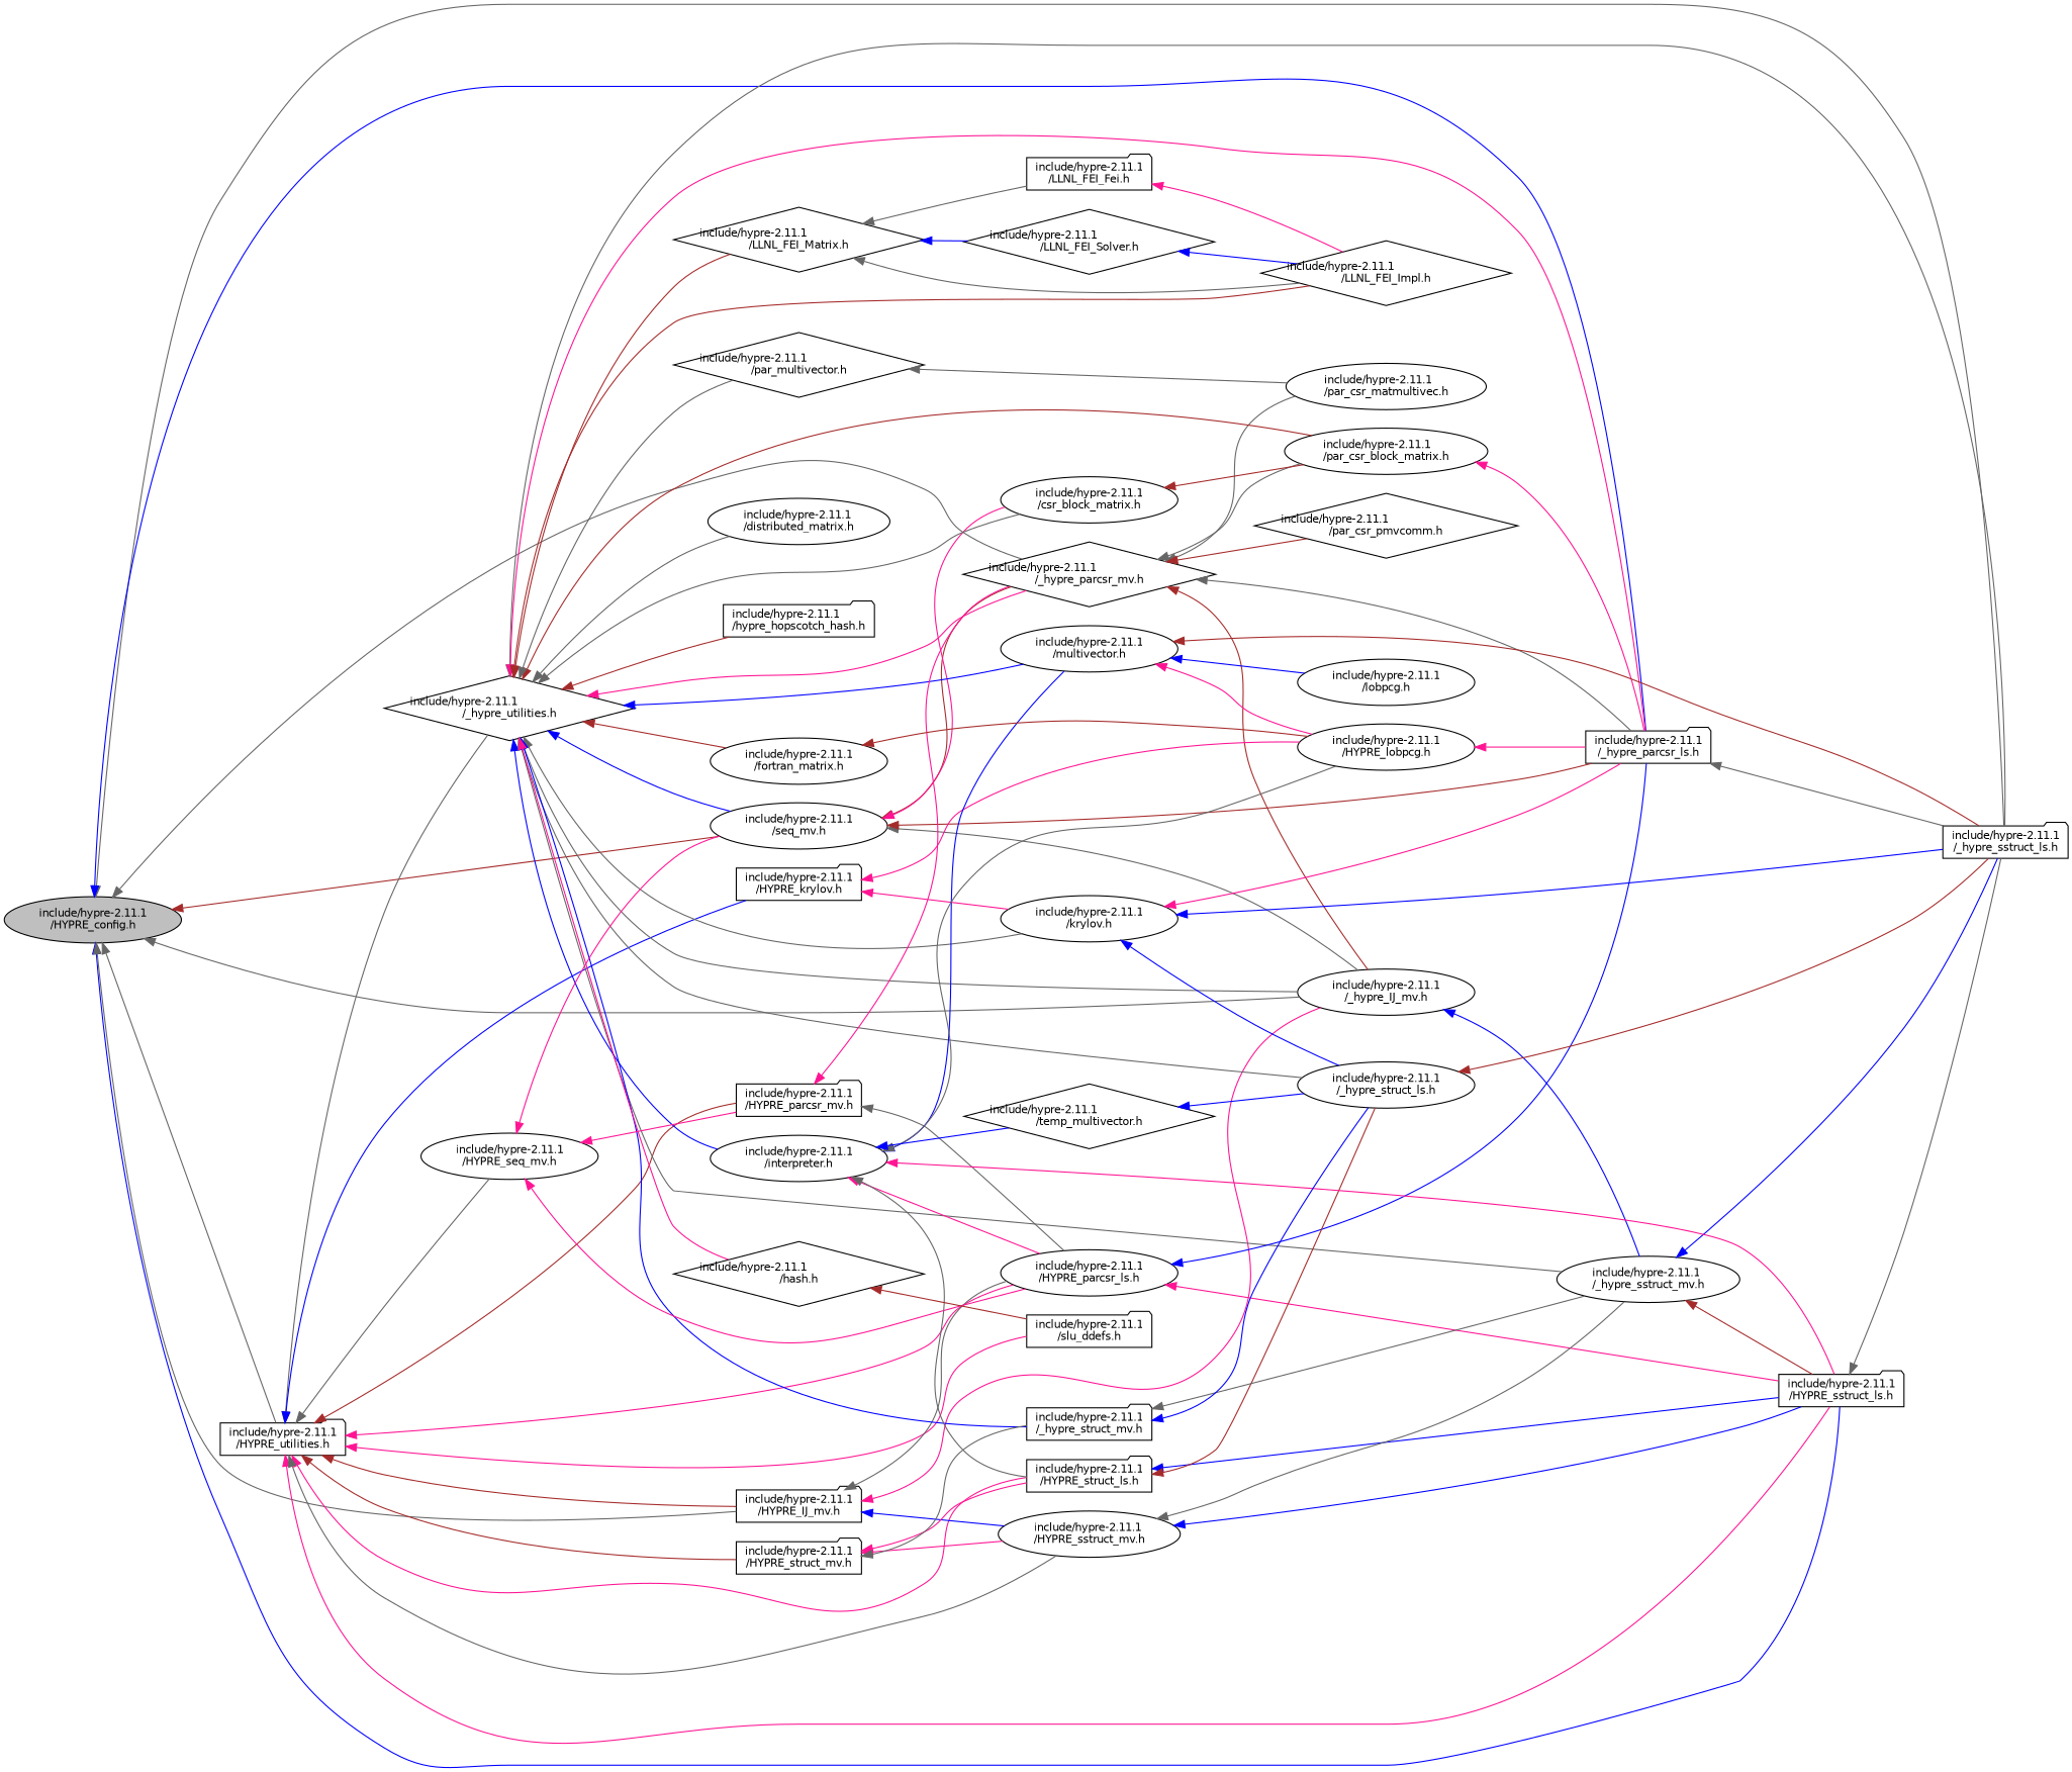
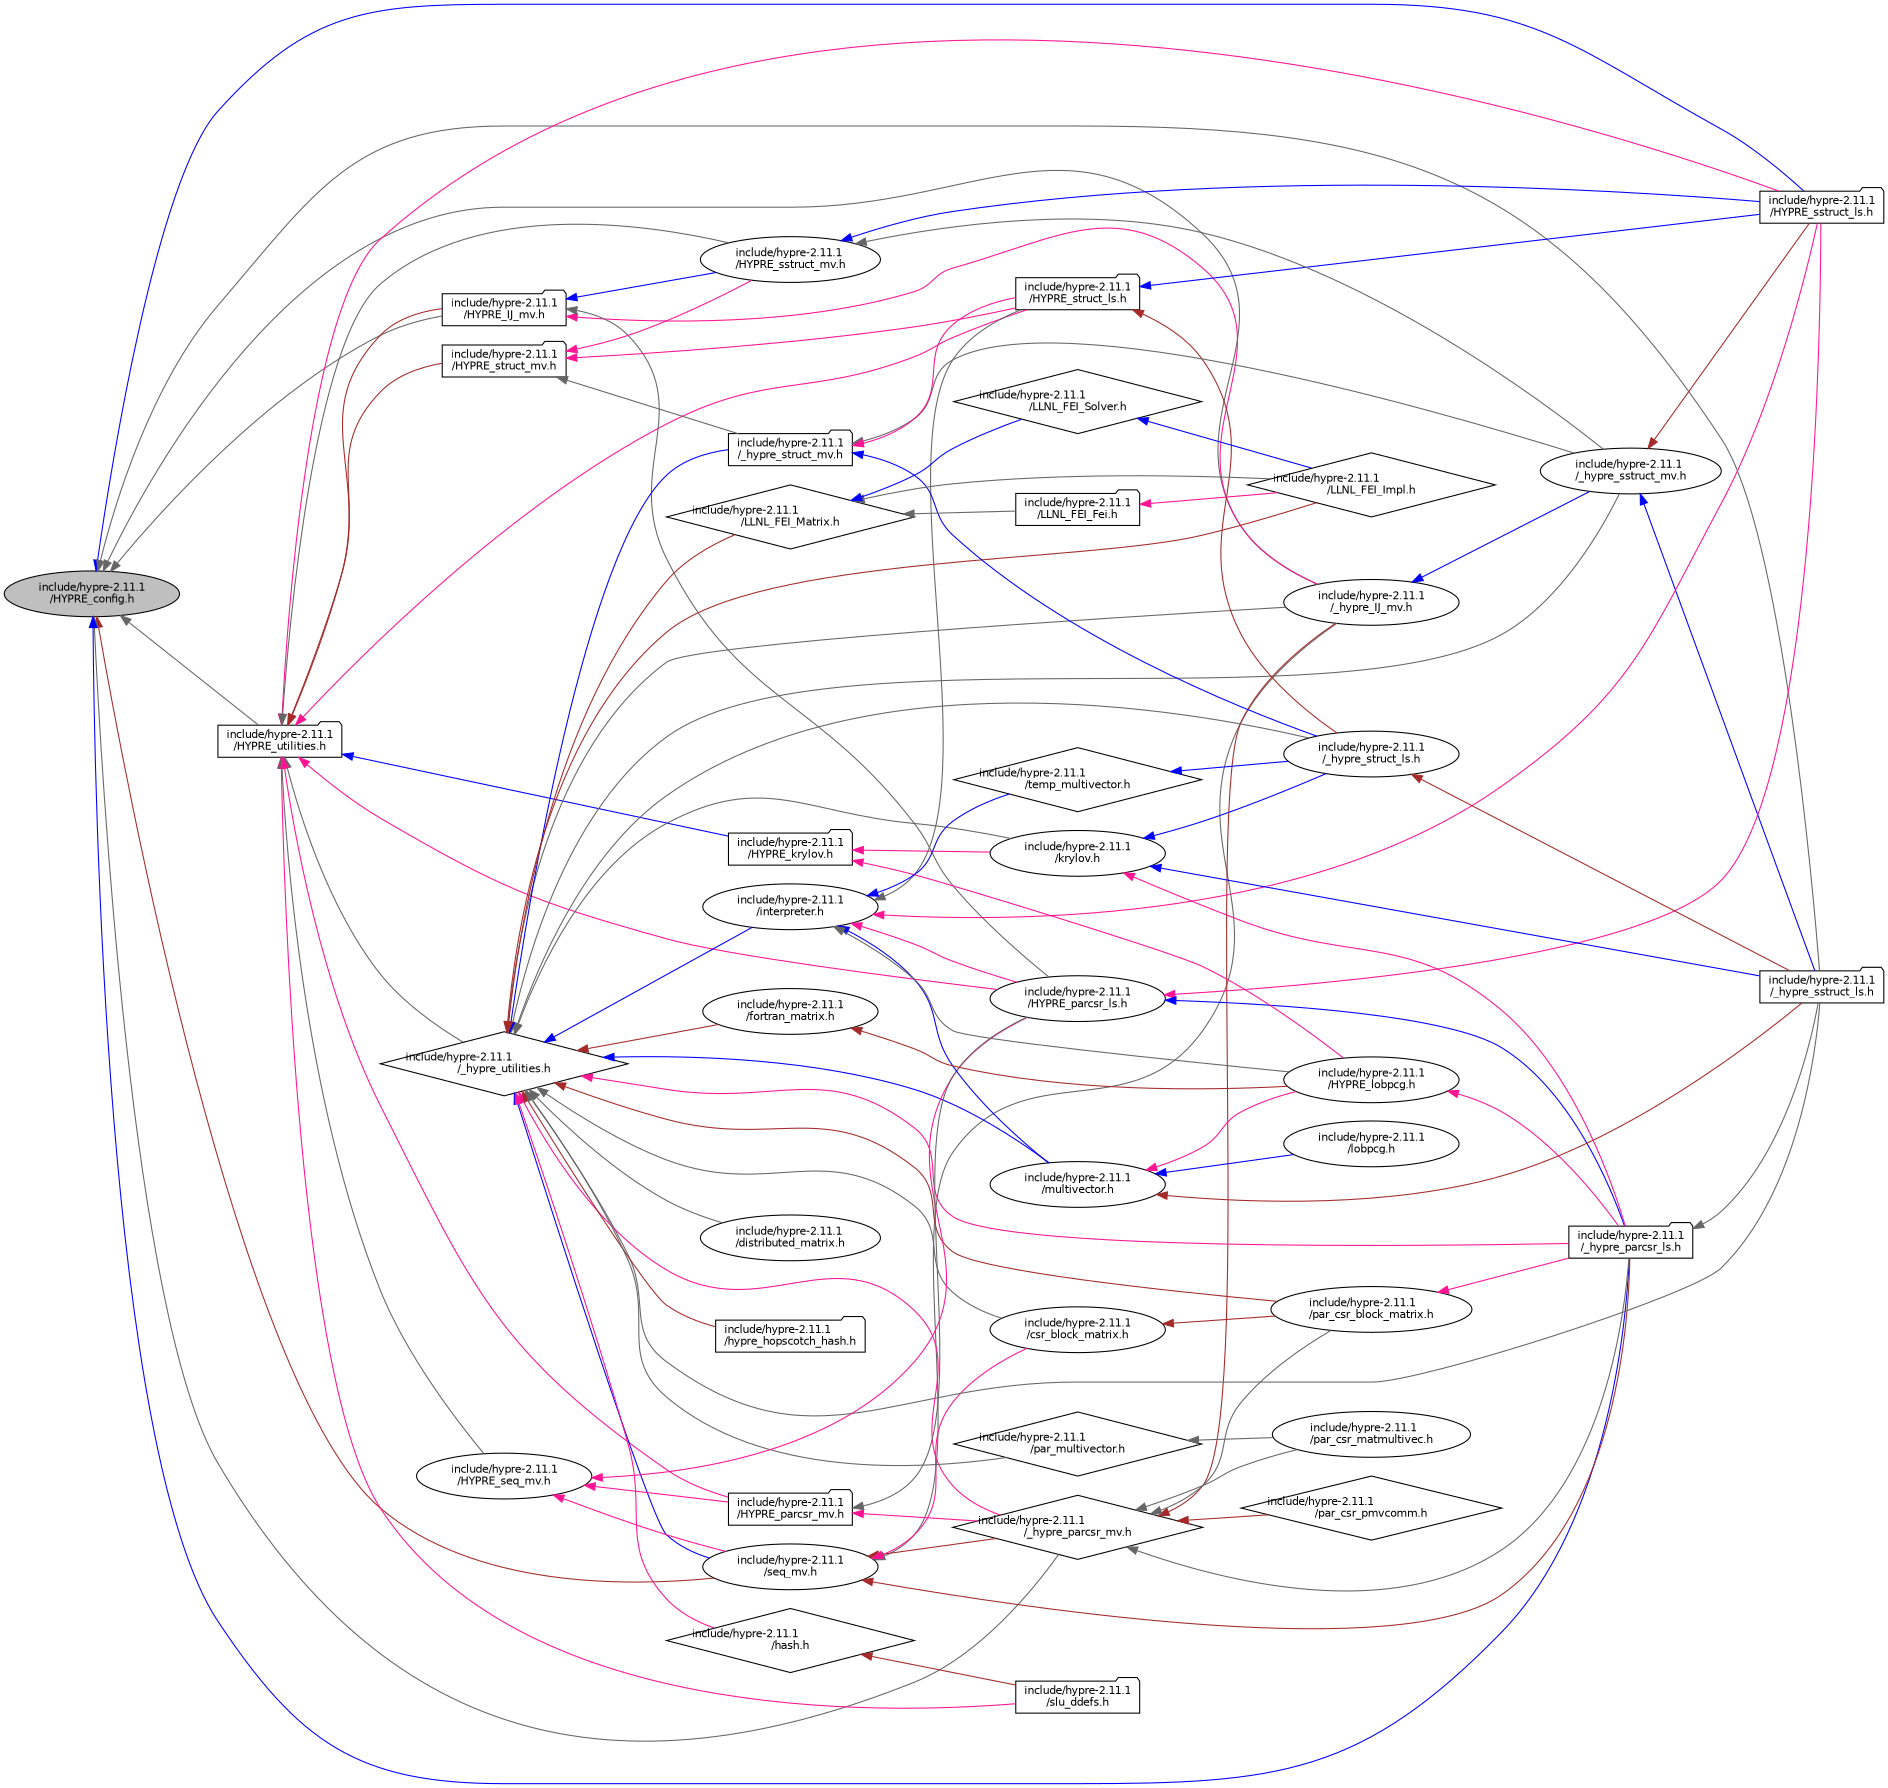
  digraph {
    rankdir=LR
    node [color=black fillcolor=white fontname=Helvetica fontsize=10 shape=ellipse style=filled]
    edge [color=gray40 dir=back fontname=Helvetica fontsize=10 labelfontname=Helvetica labelfontsize=10 style=solid]
    n1 [fillcolor=grey75 fontcolor=black height=0.2 label="include/hypre-2.11.1\l/HYPRE_config.h" width=0.4]
    n2 [height=0.2 label="include/hypre-2.11.1\l/_hypre_IJ_mv.h" width=0.4]
    n3 [height=0.2 label="include/hypre-2.11.1\l/HYPRE_sstruct_ls.h" shape=folder width=0.4]
    n4 [height=0.2 label="include/hypre-2.11.1\l/_hypre_sstruct_ls.h" shape=folder width=0.4]
    n5 [height=0.2 label="include/hypre-2.11.1\l/HYPRE_utilities.h" shape=folder width=0.4]
    n6 [height=0.2 label="include/hypre-2.11.1\l/seq_mv.h" width=0.4]
    n7 [height=0.2 label="include/hypre-2.11.1\l/_hypre_parcsr_mv.h" shape=diamond width=0.4]
    n8 [height=0.2 label="include/hypre-2.11.1\l/_hypre_parcsr_ls.h" shape=folder width=0.4]
    n9 [height=0.2 label="include/hypre-2.11.1\l/HYPRE_IJ_mv.h" shape=folder width=0.4]
    n10 [height=0.2 label="include/hypre-2.11.1\l/_hypre_sstruct_mv.h" width=0.4]
    n11 [height=0.2 label="include/hypre-2.11.1\l/_hypre_utilities.h" shape=diamond width=0.4]
    n12 [height=0.2 label="include/hypre-2.11.1\l/HYPRE_parcsr_ls.h" width=0.4]
    n13 [height=0.2 label="include/hypre-2.11.1\l/HYPRE_struct_ls.h" shape=folder width=0.4]
    n14 [height=0.2 label="include/hypre-2.11.1\l/slu_ddefs.h" shape=folder width=0.4]
    n15 [height=0.2 label="include/hypre-2.11.1\l/HYPRE_seq_mv.h" width=0.4]
    n16 [height=0.2 label="include/hypre-2.11.1\l/HYPRE_parcsr_mv.h" shape=folder width=0.4]
    n17 [height=0.2 label="include/hypre-2.11.1\l/HYPRE_sstruct_mv.h" width=0.4]
    n18 [height=0.2 label="include/hypre-2.11.1\l/HYPRE_krylov.h" shape=folder width=0.4]
    n19 [height=0.2 label="include/hypre-2.11.1\l/HYPRE_struct_mv.h" shape=folder width=0.4]
    n20 [height=0.2 label="include/hypre-2.11.1\l/csr_block_matrix.h" width=0.4]
    n21 [height=0.2 label="include/hypre-2.11.1\l/par_csr_block_matrix.h" width=0.4]
    n22 [height=0.2 label="include/hypre-2.11.1\l/par_csr_matmultivec.h" width=0.4]
    n23 [height=0.2 label="include/hypre-2.11.1\l/par_csr_pmvcomm.h" shape=diamond width=0.4]
    n24 [height=0.2 label="include/hypre-2.11.1\l/interpreter.h" width=0.4]
    n25 [height=0.2 label="include/hypre-2.11.1\l/multivector.h" width=0.4]
    n26 [height=0.2 label="include/hypre-2.11.1\l/_hypre_struct_ls.h" width=0.4]
    n27 [height=0.2 label="include/hypre-2.11.1\l/krylov.h" width=0.4]
    n28 [height=0.2 label="include/hypre-2.11.1\l/fortran_matrix.h" width=0.4]
    n29 [height=0.2 label="include/hypre-2.11.1\l/_hypre_struct_mv.h" shape=folder width=0.4]
    n30 [height=0.2 label="include/hypre-2.11.1\l/distributed_matrix.h" width=0.4]
    n31 [height=0.2 label="include/hypre-2.11.1\l/hash.h" shape=diamond width=0.4]
    n32 [height=0.2 label="include/hypre-2.11.1\l/hypre_hopscotch_hash.h" shape=folder width=0.4]
    n33 [height=0.2 label="include/hypre-2.11.1\l/LLNL_FEI_Matrix.h" shape=diamond width=0.4]
    n34 [height=0.2 label="include/hypre-2.11.1\l/LLNL_FEI_Impl.h" shape=diamond width=0.4]
    n35 [height=0.2 label="include/hypre-2.11.1\l/par_multivector.h" shape=diamond width=0.4]
    n36 [height=0.2 label="include/hypre-2.11.1\l/HYPRE_lobpcg.h" width=0.4]
    n37 [height=0.2 label="include/hypre-2.11.1\l/temp_multivector.h" shape=diamond width=0.4]
    n38 [height=0.2 label="include/hypre-2.11.1\l/lobpcg.h" width=0.4]
    n39 [height=0.2 label="include/hypre-2.11.1\l/LLNL_FEI_Fei.h" shape=folder width=0.4]
    n40 [height=0.2 label="include/hypre-2.11.1\l/LLNL_FEI_Solver.h" shape=diamond width=0.4]
    n1 -> n2
    n1 -> n3 [color=blue]
    n1 -> n4
    n1 -> n5
    n1 -> n6 [color=brown]
    n1 -> n7
    n1 -> n8 [color=blue]
    n1 -> n9
    n2 -> n10 [color=blue]
-   n3 -> n4
    n5 -> n3 [color=deeppink]
    n5 -> n9 [color=brown]
    n5 -> n11
    n5 -> n12 [color=deeppink]
    n5 -> n13 [color=deeppink]
    n5 -> n14 [color=deeppink]
    n5 -> n15
-   n5 -> n16 [color=brown]
+   n5 -> n16 [color=deeppink]
    n5 -> n17
    n5 -> n18 [color=blue]
    n5 -> n19 [color=brown]
    n6 -> n2
    n6 -> n7 [color=brown]
    n6 -> n8 [color=brown]
    n6 -> n20 [color=deeppink]
    n7 -> n2 [color=brown]
    n7 -> n8
    n7 -> n21
    n7 -> n22
    n7 -> n23 [color=brown]
    n8 -> n4
    n9 -> n2 [color=deeppink]
    n9 -> n12
    n9 -> n17 [color=blue]
    n10 -> n3 [color=brown]
    n10 -> n4 [color=blue]
    n11 -> n2
    n11 -> n4
    n11 -> n6 [color=blue]
    n11 -> n7 [color=deeppink]
    n11 -> n8 [color=deeppink]
    n11 -> n10
    n11 -> n20
    n11 -> n21 [color=brown]
    n11 -> n24 [color=blue]
    n11 -> n25 [color=blue]
    n11 -> n26
    n11 -> n27
    n11 -> n28 [color=brown]
    n11 -> n29 [color=blue]
    n11 -> n30
    n11 -> n31 [color=deeppink]
    n11 -> n32 [color=brown]
    n11 -> n33 [color=brown]
    n11 -> n34 [color=brown]
    n11 -> n35
    n12 -> n3 [color=deeppink]
    n12 -> n8 [color=blue]
    n13 -> n3 [color=blue]
    n13 -> n26 [color=brown]
    n15 -> n6 [color=deeppink]
    n15 -> n12 [color=deeppink]
    n15 -> n16 [color=deeppink]
    n16 -> n7 [color=deeppink]
    n16 -> n12
    n17 -> n3 [color=blue]
    n17 -> n10
    n18 -> n27 [color=deeppink]
    n18 -> n36 [color=deeppink]
    n19 -> n13 [color=deeppink]
    n19 -> n17 [color=deeppink]
    n19 -> n29
    n20 -> n21 [color=brown]
    n21 -> n8 [color=deeppink]
    n24 -> n3 [color=deeppink]
    n24 -> n12 [color=deeppink]
    n24 -> n13
    n24 -> n25 [color=blue]
    n24 -> n36
    n24 -> n37 [color=blue]
    n25 -> n4 [color=brown]
    n25 -> n36 [color=deeppink]
    n25 -> n38 [color=blue]
    n26 -> n4 [color=brown]
    n27 -> n4 [color=blue]
    n27 -> n8 [color=deeppink]
    n27 -> n26 [color=blue]
    n28 -> n36 [color=brown]
    n29 -> n10
+   n29 -> n13 [color=deeppink]
    n29 -> n26 [color=blue]
    n31 -> n14 [color=brown]
    n33 -> n34
    n33 -> n39
    n33 -> n40 [color=blue]
    n35 -> n22
    n36 -> n8 [color=deeppink]
    n37 -> n26 [color=blue]
    n39 -> n34 [color=deeppink]
    n40 -> n34 [color=blue]
  }
